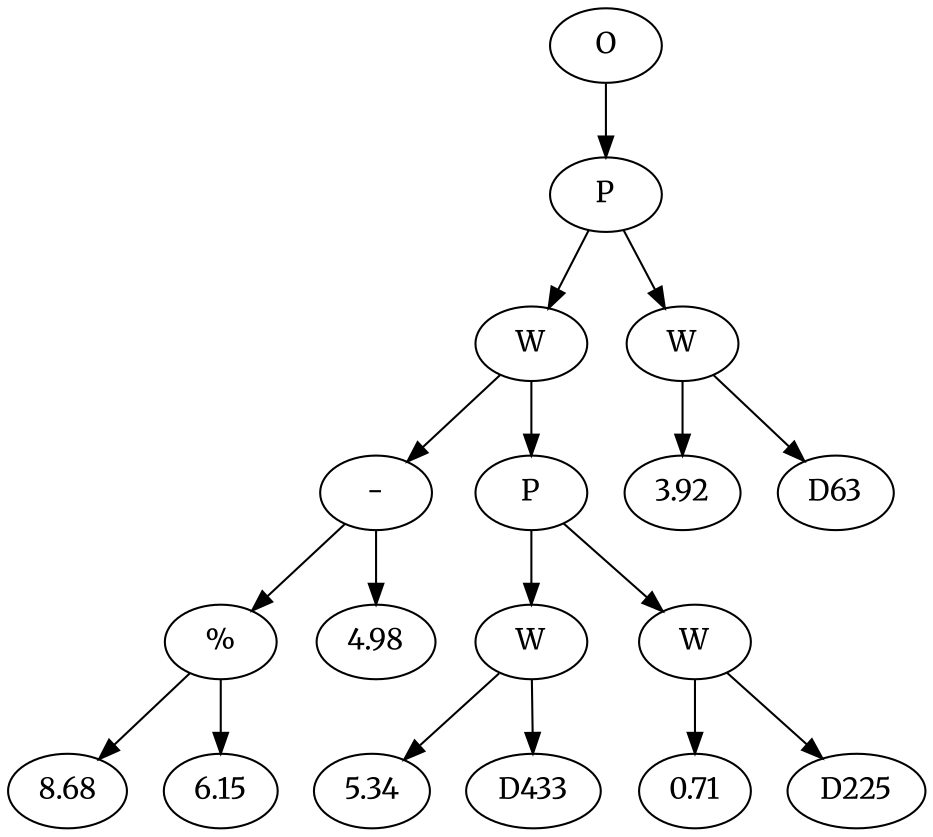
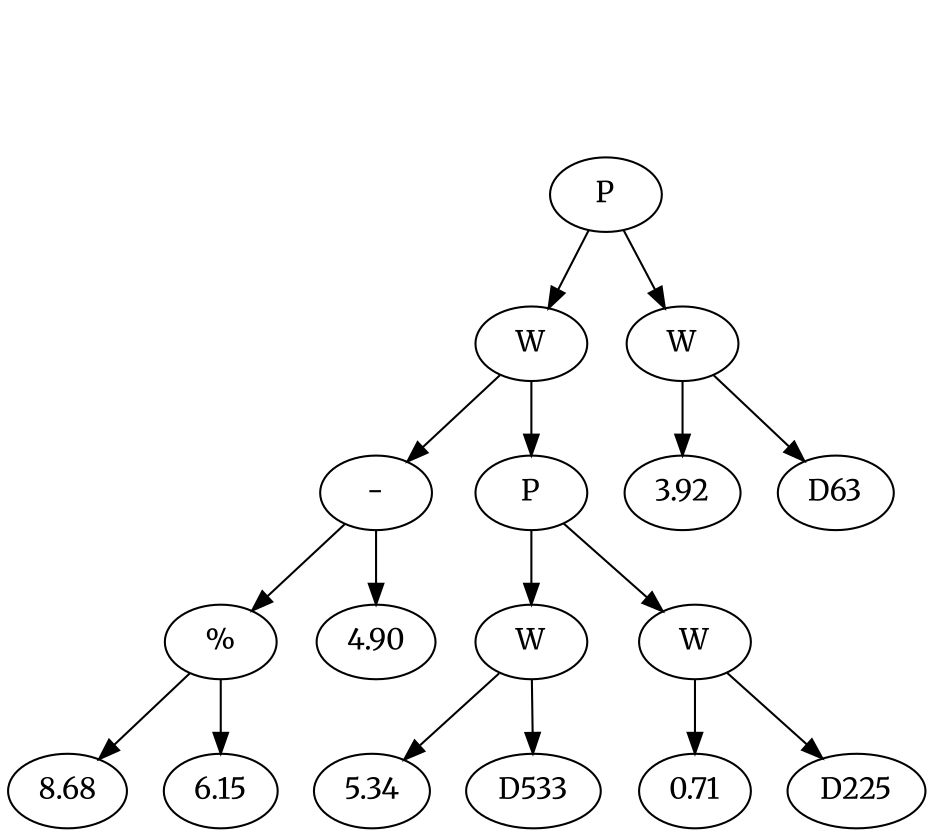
  digraph {
    fontname=Merriweather
    node [fontname=Merriweather]
    edge [fontname=Merriweather]
-   n1 [label=O]
    n2 [label=P]
    n3 [label=W]
    n4 [label=W]
    n5 [label="-"]
    n6 [label=P]
    n7 [label=3.92]
    n8 [label=D63]
    n9 [label="%"]
-   n10 [label=4.98]
+   n10 [label=4.90]
    n11 [label=W]
    n12 [label=W]
    n13 [label=8.68]
    n14 [label=6.15]
    n15 [label=5.34]
-   n16 [label=D433]
+   n16 [label=D533]
    n17 [label=0.71]
    n18 [label=D225]
-   n1 -> n2
    n2 -> n3
    n2 -> n4
    n3 -> n5
    n3 -> n6
    n4 -> n7
    n4 -> n8
    n5 -> n9
    n5 -> n10
    n6 -> n11
    n6 -> n12
    n9 -> n13
    n9 -> n14
    n11 -> n15
    n11 -> n16
    n12 -> n17
    n12 -> n18
  }
